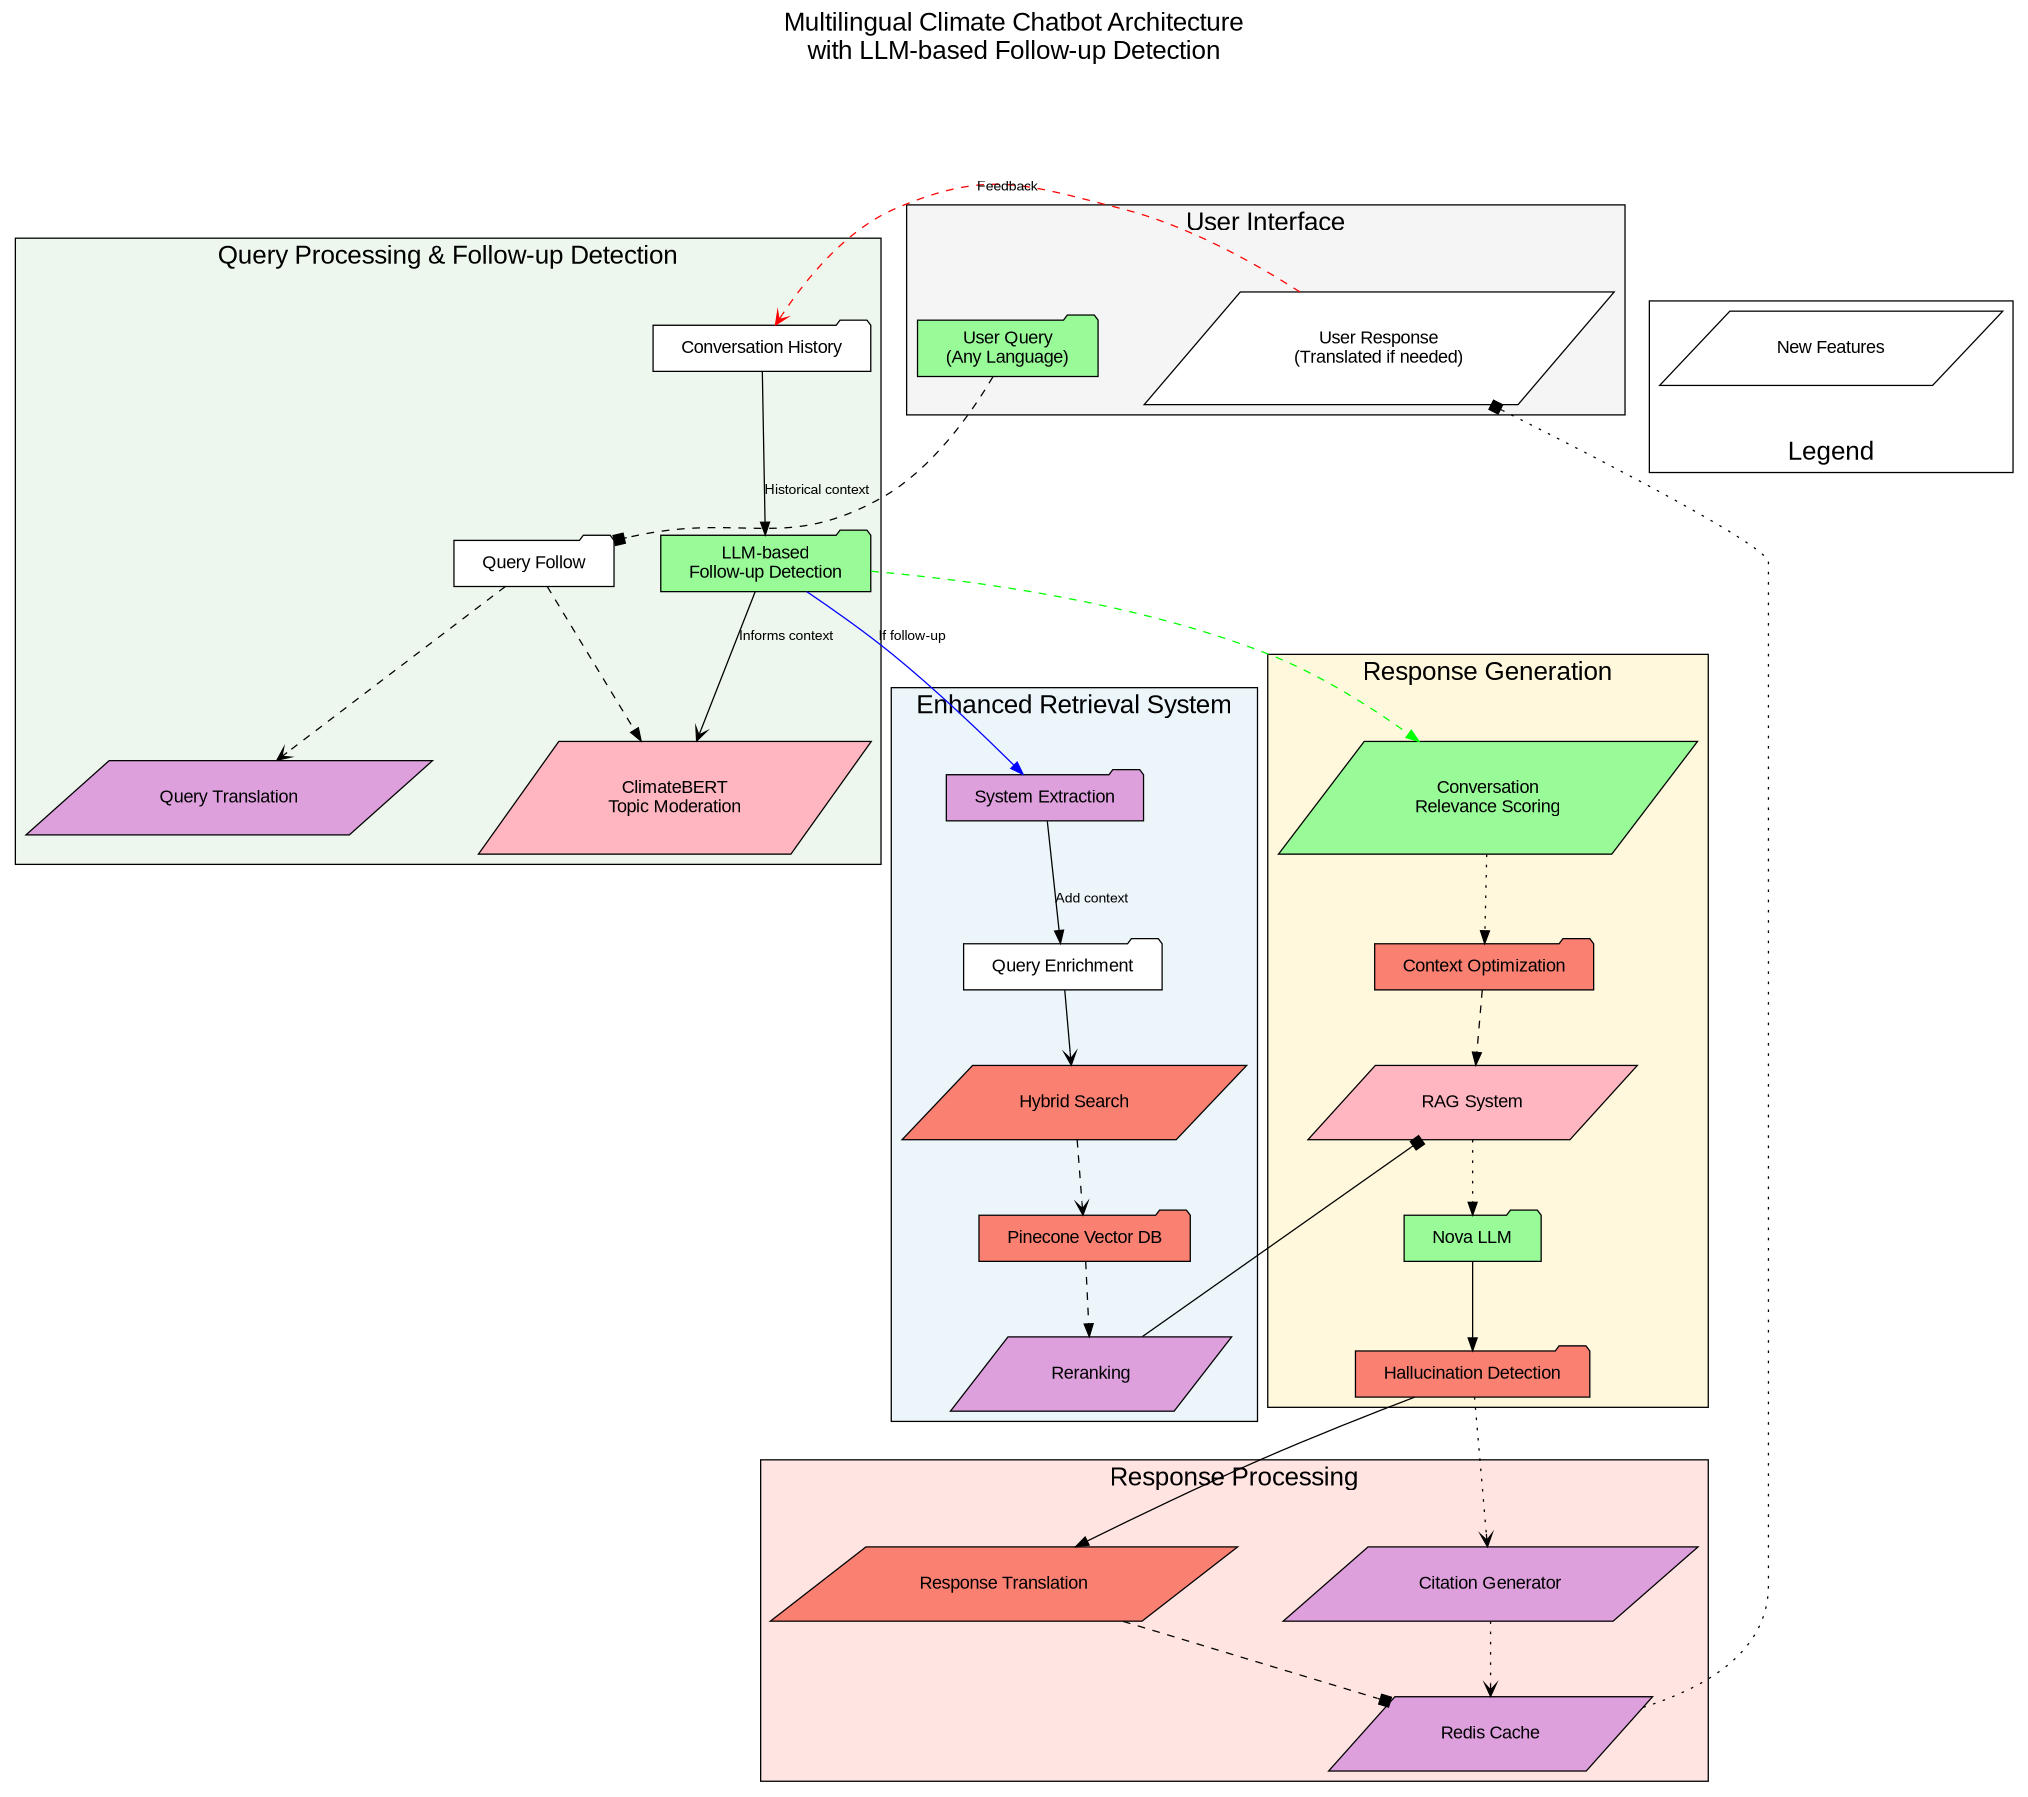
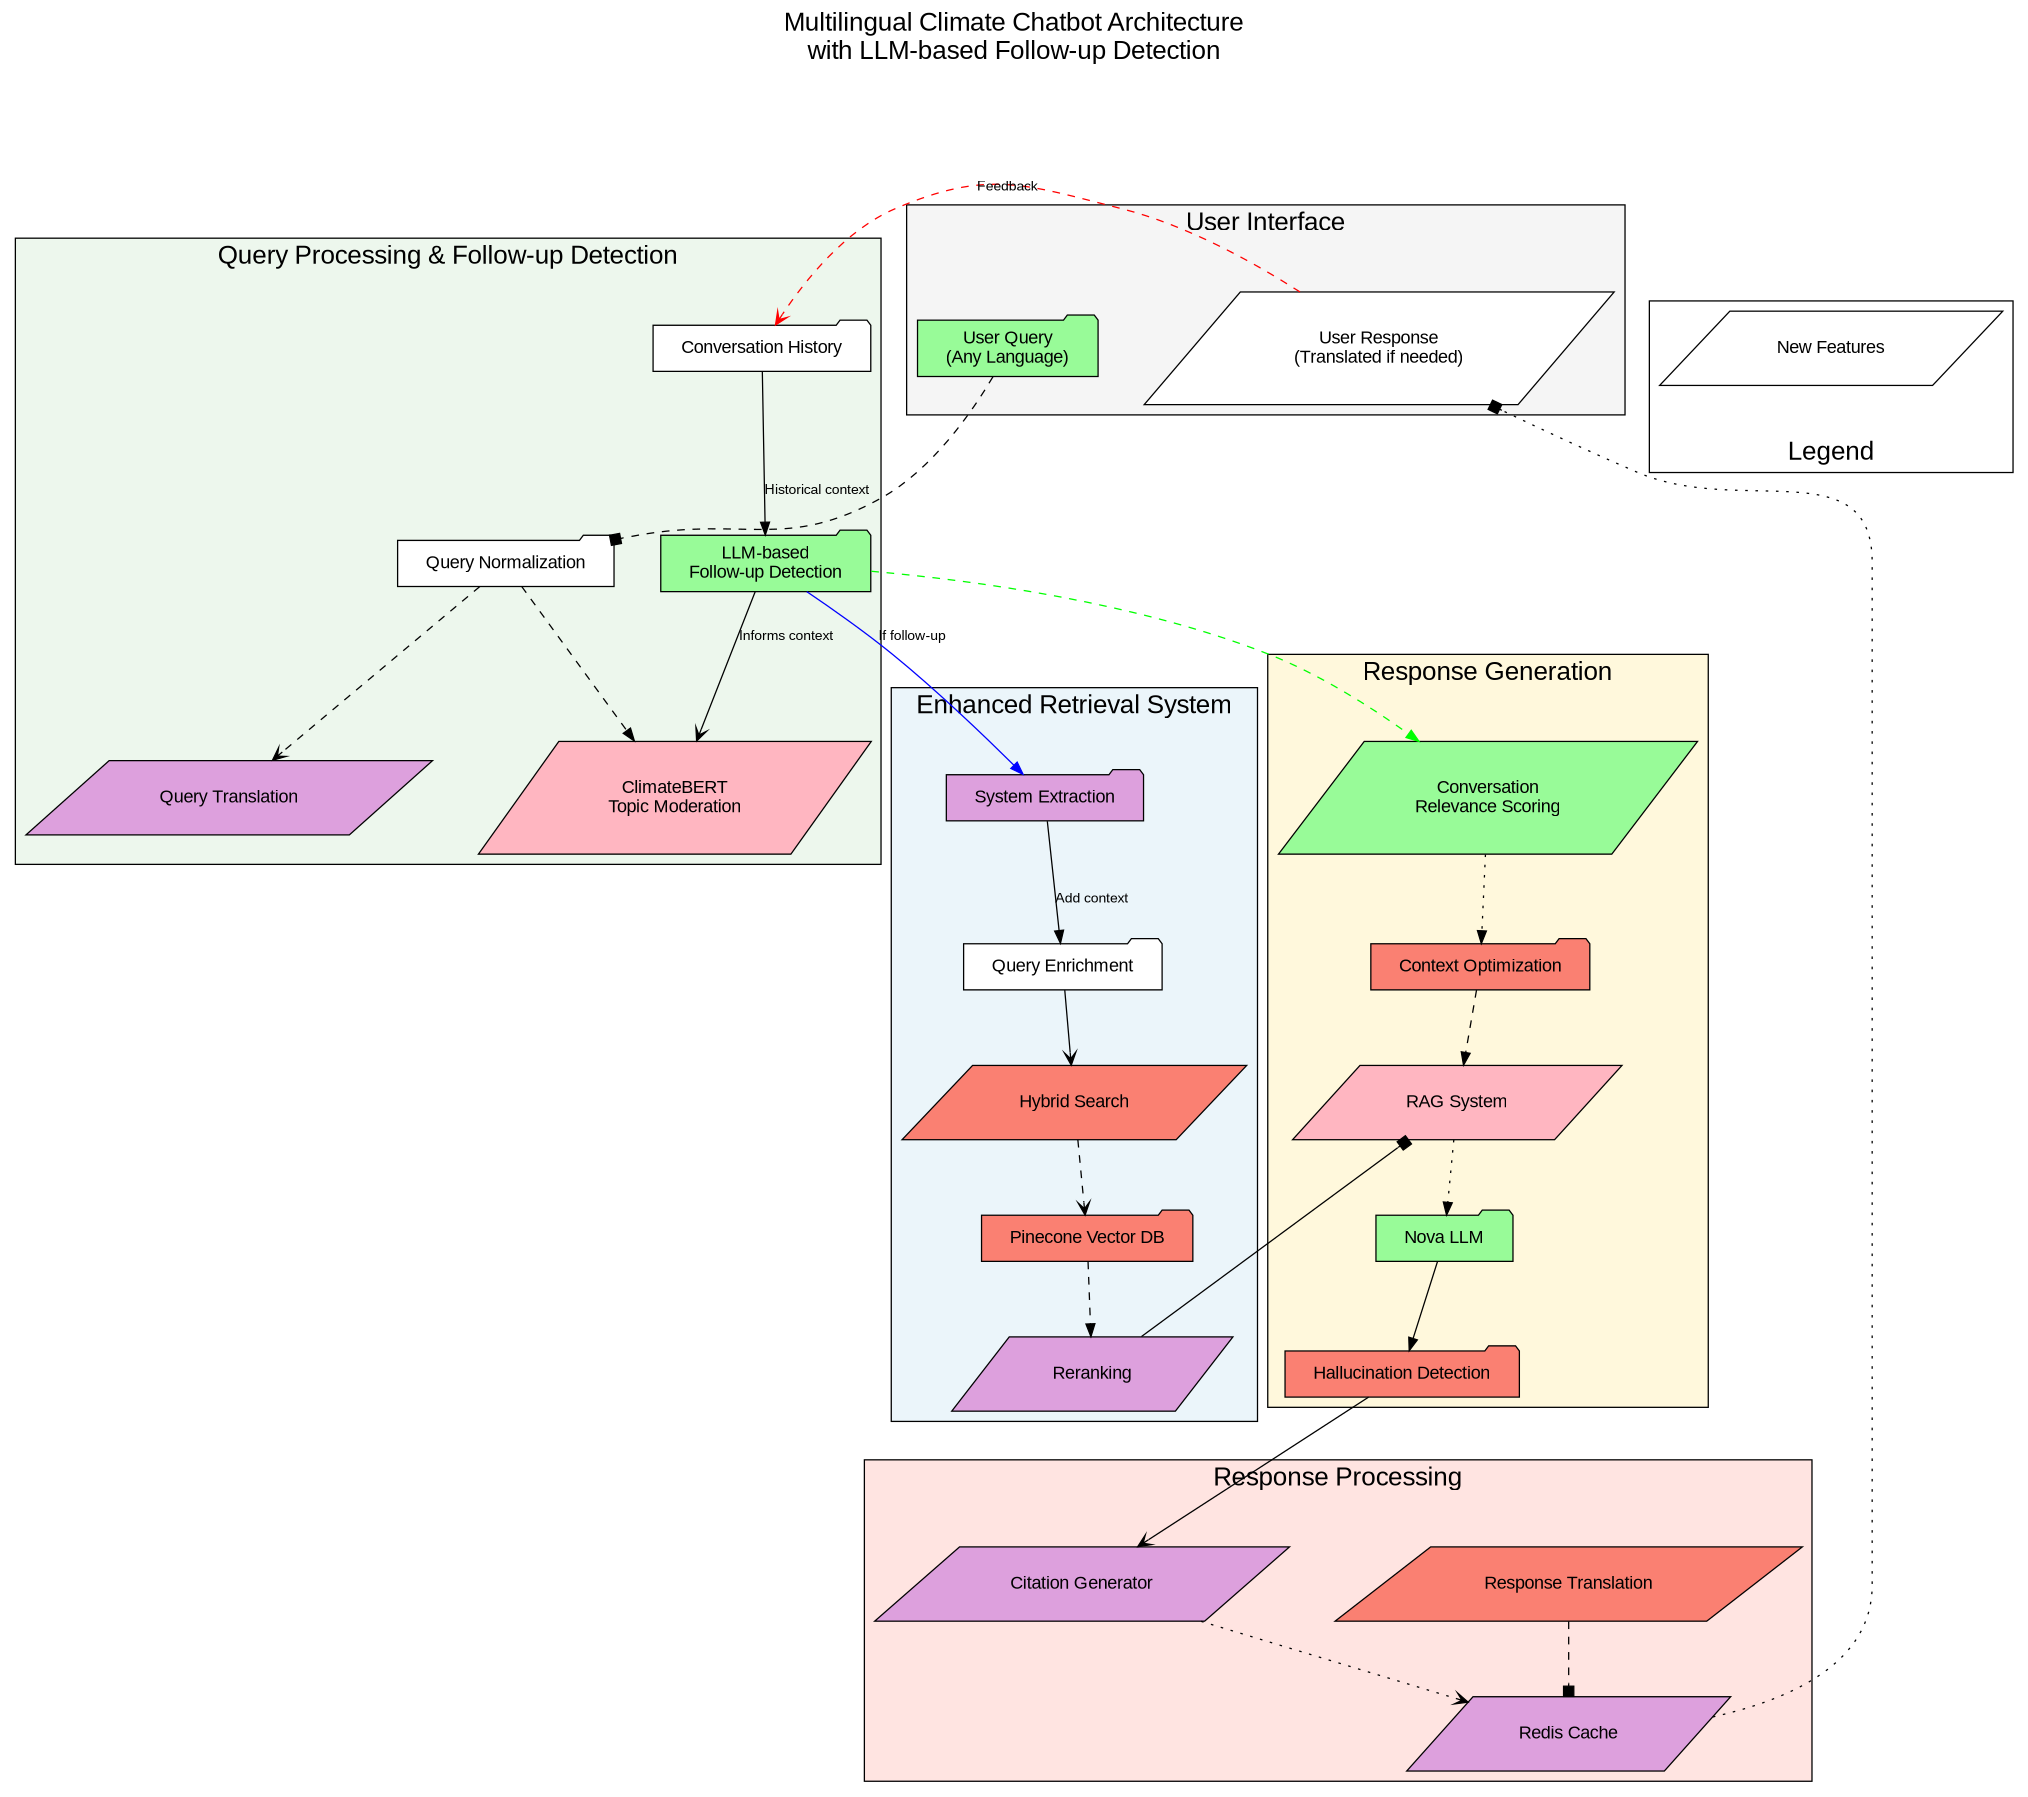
  digraph {
    bgcolor=white
    fontname=Arial
    fontsize=20
    label="Multilingual Climate Chatbot Architecture\nwith LLM-based Follow-up Detection"
    labelloc=t
    nodesep=0.5
    rankdir=TB
    ranksep=0.8
    node [fillcolor=white fontname=Arial fontsize=14 margin="0.3,0.1" shape=parallelogram style=filled]
    edge [arrowhead=normal fontname=Arial fontsize=11 style=dashed]
    n1 [fillcolor=palegreen label="User Query\n(Any Language)" shape=folder]
    n2 [label="User Response\n(Translated if needed)"]
    n3 [fillcolor=palegreen label="LLM-based\nFollow-up Detection" shape=folder]
    n4 [fillcolor=lightpink label="ClimateBERT\nTopic Moderation"]
-   n5 [label="Query Follow" shape=folder]
+   n5 [label="Query Normalization" shape=folder]
    n6 [fillcolor=plum label="Query Translation"]
    n7 [label="Conversation History" shape=folder]
    n8 [fillcolor=plum label="System Extraction" shape=folder]
    n9 [label="Query Enrichment" shape=folder]
    n10 [fillcolor=salmon label="Hybrid Search"]
    n11 [fillcolor=plum label=Reranking]
    n12 [fillcolor=salmon label="Pinecone Vector DB" shape=folder]
    n13 [fillcolor=palegreen label="Conversation\nRelevance Scoring"]
    n14 [fillcolor=salmon label="Context Optimization" shape=folder]
    n15 [fillcolor=lightpink label="RAG System"]
    n16 [fillcolor=palegreen label="Nova LLM" shape=folder]
    n17 [fillcolor=salmon label="Hallucination Detection" shape=folder]
    n18 [label="New Features"]
    n19 [fillcolor=salmon label="Response Translation"]
    n20 [fillcolor=plum label="Citation Generator"]
    n21 [fillcolor=plum label="Redis Cache"]
    subgraph cluster_1 {
      fillcolor="#F5F5F5"
      label="User Interface"
      style=filled
      n1
      n2
    }
    subgraph cluster_2 {
      fillcolor="#EDF7ED"
      label="Query Processing & Follow-up Detection"
      style=filled
      n3
      n4
      n5
      n6
      n7
    }
    subgraph cluster_3 {
      fillcolor="#EBF5FA"
      label="Enhanced Retrieval System"
      style=filled
      n8
      n9
      n10
      n11
      n12
    }
    subgraph cluster_4 {
      fillcolor="#FFF8DC"
      label="Response Generation"
      style=filled
      n13
      n14
      n15
      n16
      n17
    }
    subgraph cluster_5 {
      fillcolor=white
      label=Legend
      labelloc=b
      style=filled
      n18
    }
    subgraph cluster_6 {
      fillcolor="#FFE4E1"
      label="Response Processing"
      style=filled
      n19
      n20
      n21
    }
    n1 -> n5 [arrowhead=box]
    n2 -> n7 [arrowhead=vee color=red label=Feedback]
    n3 -> n4 [arrowhead=vee label="Informs context" style=solid]
    n3 -> n8 [color=blue label="If follow-up" style=solid]
    n3 -> n13 [color=green]
    n5 -> n4
    n5 -> n6 [arrowhead=vee]
    n7 -> n3 [label="Historical context" style=solid]
    n8 -> n9 [label="Add context" style=solid]
    n9 -> n10 [arrowhead=vee style=solid]
    n10 -> n12 [arrowhead=vee]
    n11 -> n15 [arrowhead=box style=solid]
    n12 -> n11
    n13 -> n14 [style=dotted]
    n14 -> n15
    n15 -> n16 [style=dotted]
    n16 -> n17 [style=solid]
-   n17 -> n19 [style=solid]
-   n17 -> n20 [arrowhead=vee style=dotted]
+   n17 -> n20 [arrowhead=vee style=solid]
    n19 -> n21 [arrowhead=box]
    n20 -> n21 [arrowhead=vee style=dotted]
    n21 -> n2 [arrowhead=box style=dotted]
  }
